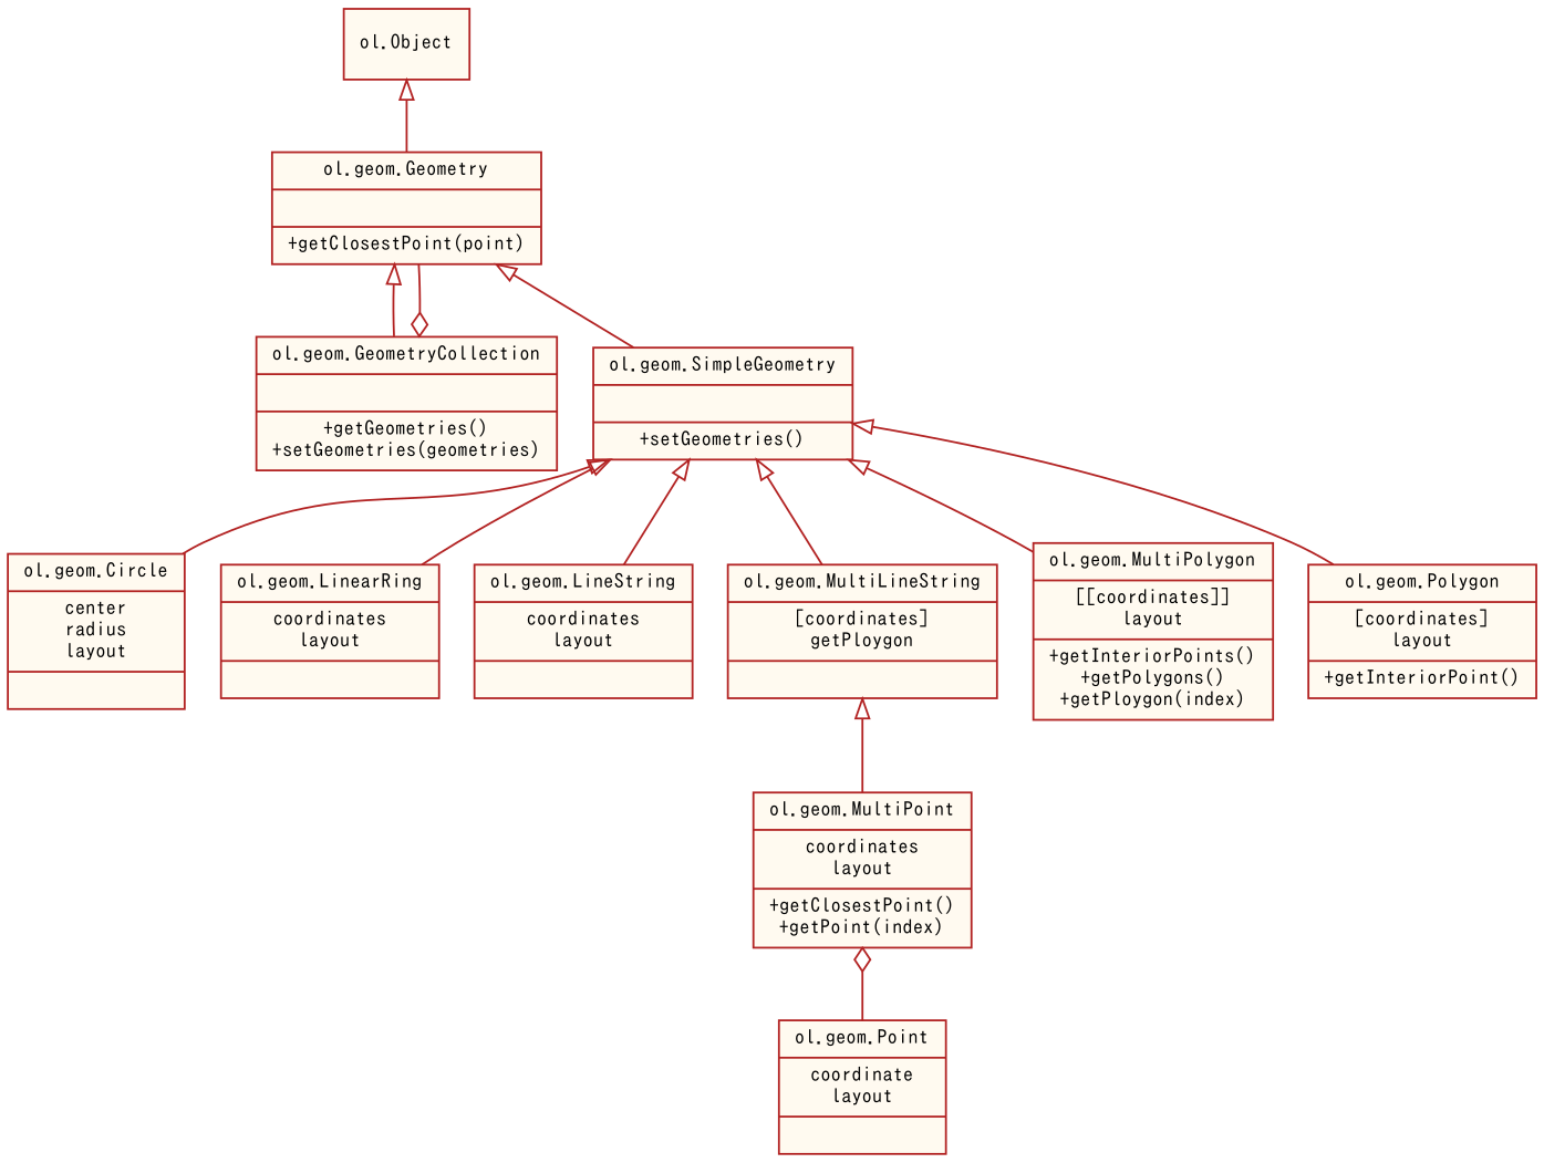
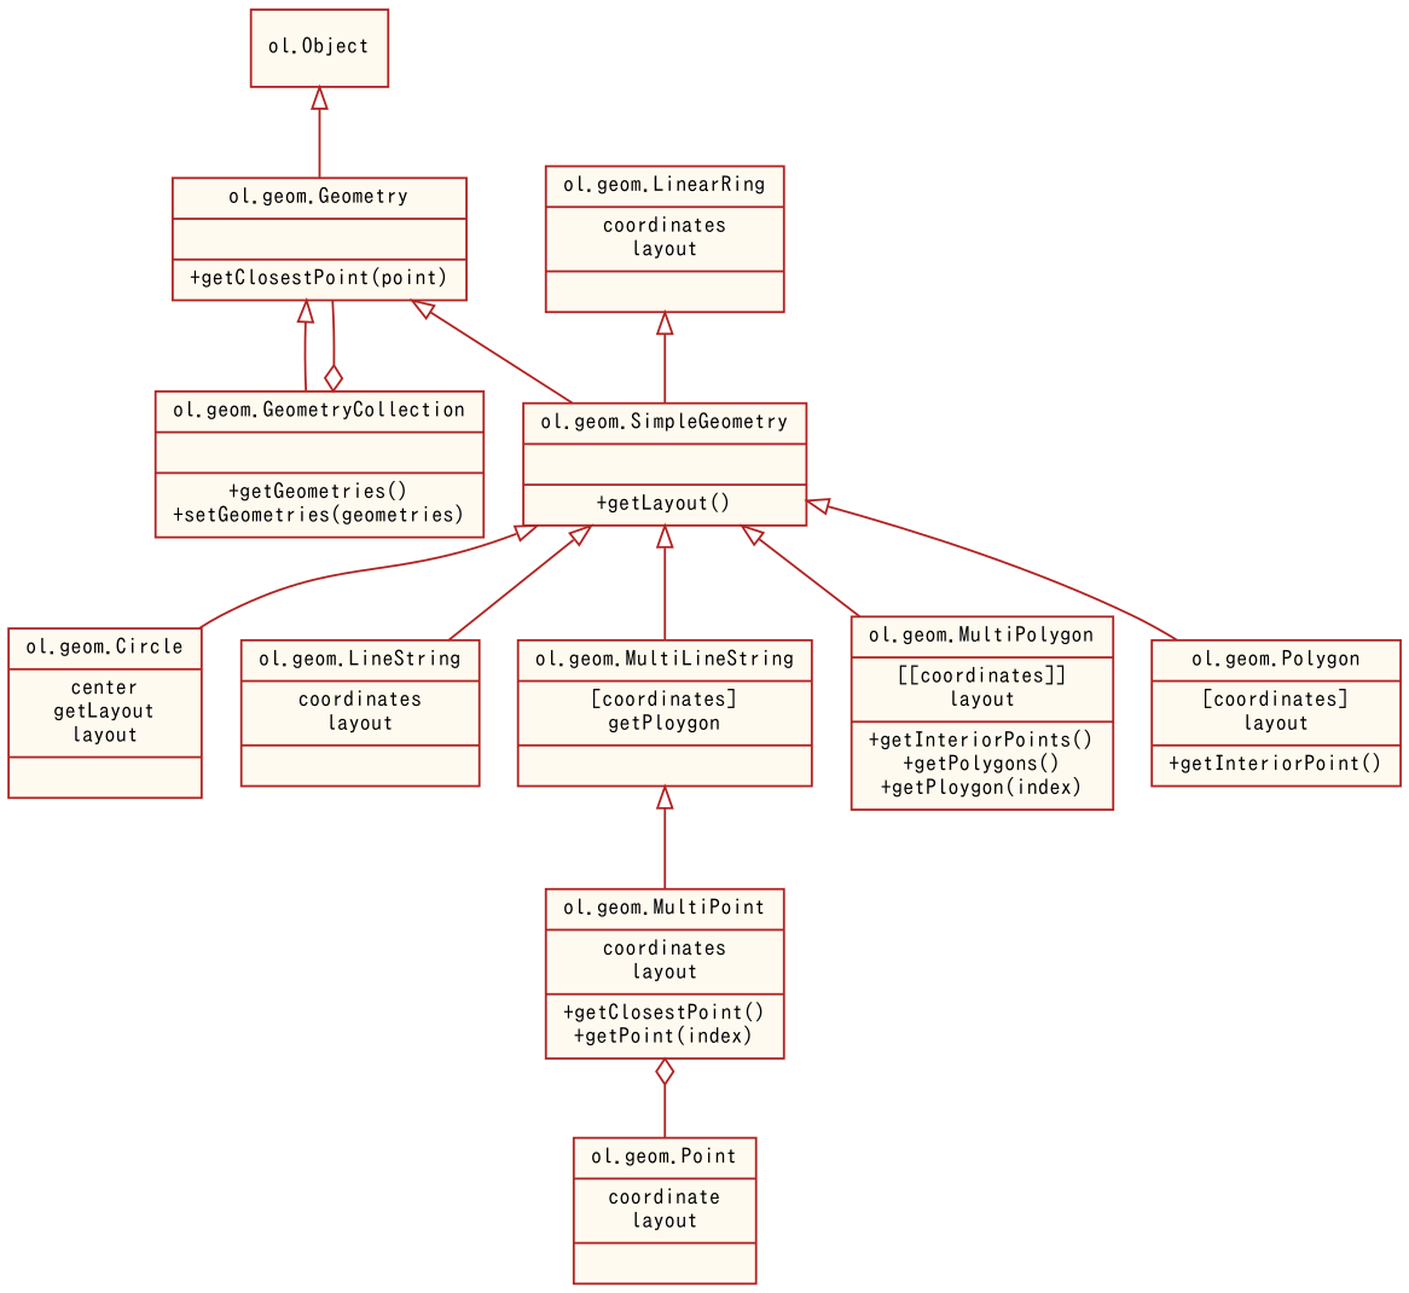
  digraph {
    rankdir=TB
    node [color=FireBrick fillcolor=FloralWhite fontname=IPAGothic fontsize="10px" shape=record style=filled]
    edge [arrowtail=empty color=FireBrick dir=back fontname=IPAGothic fontsize="10px"]
    n1 [label="{ol.Object}"]
    n2 [label="{ol.geom.Geometry||+getClosestPoint(point)}"]
    n3 [label="{ol.geom.GeometryCollection||+getGeometries()\n+setGeometries(geometries)}"]
-   n4 [label="{ol.geom.SimpleGeometry||+setGeometries()}"]
-   n5 [label="{ol.geom.Circle|center\nradius\nlayout|}"]
+   n4 [label="{ol.geom.SimpleGeometry||+getLayout()}"]
+   n5 [label="{ol.geom.Circle|center\ngetLayout\nlayout|}"]
    n6 [label="{ol.geom.LinearRing|coordinates\nlayout|}"]
    n7 [label="{ol.geom.LineString|coordinates\nlayout|}"]
    n8 [label="{ol.geom.MultiLineString|[coordinates]\ngetPloygon|}"]
    n9 [label="{ol.geom.MultiPolygon|[[coordinates]]\nlayout|+getInteriorPoints()\n+getPolygons()\n+getPloygon(index)}"]
    n10 [label="{ol.geom.Polygon|[coordinates]\nlayout|+getInteriorPoint()}"]
    n11 [label="{ol.geom.MultiPoint|coordinates\nlayout|+getClosestPoint()\n+getPoint(index)}"]
    n12 [label="{ol.geom.Point|coordinate\nlayout|}"]
    n1 -> n2
    n2 -> n3
    n2 -> n4
    n3 -> n2 [arrowtail=odiamond]
    n4 -> n5
-   n4 -> n6
+   n6 -> n4
    n4 -> n7
    n4 -> n8
    n4 -> n9
    n4 -> n10
    n8 -> n11
    n11 -> n12 [arrowtail=odiamond]
  }
